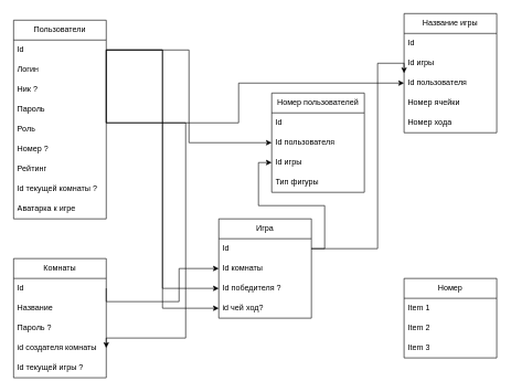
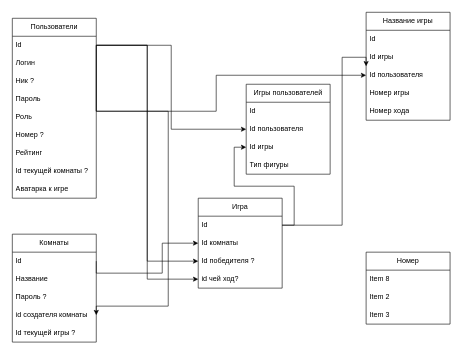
  <mxCell id="0" />
  <mxCell id="1" parent="0" />
  <mxCell id="2" value="Пользователи" style="swimlane;fontStyle=0;childLayout=stackLayout;horizontal=1;startSize=30;horizontalStack=0;resizeParent=1;resizeParentMax=0;resizeLast=0;collapsible=1;marginBottom=0;whiteSpace=wrap;html=1;" parent="1" vertex="1"><mxGeometry x="20" y="30" width="140" height="300" as="geometry" /></mxCell>
  <mxCell id="3" value="Id" style="text;strokeColor=none;fillColor=none;align=left;verticalAlign=middle;spacingLeft=4;spacingRight=4;overflow=hidden;points=[[0,0.5],[1,0.5]];portConstraint=eastwest;rotatable=0;whiteSpace=wrap;html=1;" parent="2" vertex="1"><mxGeometry y="30" width="140" height="30" as="geometry" /></mxCell>
  <mxCell id="4" value="Логин" style="text;strokeColor=none;fillColor=none;align=left;verticalAlign=middle;spacingLeft=4;spacingRight=4;overflow=hidden;points=[[0,0.5],[1,0.5]];portConstraint=eastwest;rotatable=0;whiteSpace=wrap;html=1;" parent="2" vertex="1"><mxGeometry y="60" width="140" height="30" as="geometry" /></mxCell>
  <mxCell id="5" value="Ник ?" style="text;strokeColor=none;fillColor=none;align=left;verticalAlign=middle;spacingLeft=4;spacingRight=4;overflow=hidden;points=[[0,0.5],[1,0.5]];portConstraint=eastwest;rotatable=0;whiteSpace=wrap;html=1;" parent="2" vertex="1"><mxGeometry y="90" width="140" height="30" as="geometry" /></mxCell>
  <mxCell id="6" value="Пароль" style="text;strokeColor=none;fillColor=none;align=left;verticalAlign=middle;spacingLeft=4;spacingRight=4;overflow=hidden;points=[[0,0.5],[1,0.5]];portConstraint=eastwest;rotatable=0;whiteSpace=wrap;html=1;" parent="2" vertex="1"><mxGeometry y="120" width="140" height="30" as="geometry" /></mxCell>
  <mxCell id="7" value="Роль" style="text;strokeColor=none;fillColor=none;align=left;verticalAlign=middle;spacingLeft=4;spacingRight=4;overflow=hidden;points=[[0,0.5],[1,0.5]];portConstraint=eastwest;rotatable=0;whiteSpace=wrap;html=1;" parent="2" vertex="1"><mxGeometry y="150" width="140" height="30" as="geometry" /></mxCell>
  <mxCell id="8" value="Номер ?" style="text;strokeColor=none;fillColor=none;align=left;verticalAlign=middle;spacingLeft=4;spacingRight=4;overflow=hidden;points=[[0,0.5],[1,0.5]];portConstraint=eastwest;rotatable=0;whiteSpace=wrap;html=1;" parent="2" vertex="1"><mxGeometry y="180" width="140" height="30" as="geometry" /></mxCell>
  <mxCell id="9" value="Рейтинг" style="text;strokeColor=none;fillColor=none;align=left;verticalAlign=middle;spacingLeft=4;spacingRight=4;overflow=hidden;points=[[0,0.5],[1,0.5]];portConstraint=eastwest;rotatable=0;whiteSpace=wrap;html=1;" parent="2" vertex="1"><mxGeometry y="210" width="140" height="30" as="geometry" /></mxCell>
  <mxCell id="10" value="Id текущей комнаты ?" style="text;strokeColor=none;fillColor=none;align=left;verticalAlign=middle;spacingLeft=4;spacingRight=4;overflow=hidden;points=[[0,0.5],[1,0.5]];portConstraint=eastwest;rotatable=0;whiteSpace=wrap;html=1;" parent="2" vertex="1"><mxGeometry y="240" width="140" height="30" as="geometry" /></mxCell>
  <mxCell id="11" value="Аватарка к игре" style="text;strokeColor=none;fillColor=none;align=left;verticalAlign=middle;spacingLeft=4;spacingRight=4;overflow=hidden;points=[[0,0.5],[1,0.5]];portConstraint=eastwest;rotatable=0;whiteSpace=wrap;html=1;" parent="2" vertex="1"><mxGeometry y="270" width="140" height="30" as="geometry" /></mxCell>
  <mxCell id="12" value="Комнаты" style="swimlane;fontStyle=0;childLayout=stackLayout;horizontal=1;startSize=30;horizontalStack=0;resizeParent=1;resizeParentMax=0;resizeLast=0;collapsible=1;marginBottom=0;whiteSpace=wrap;html=1;" parent="1" vertex="1"><mxGeometry x="20" y="390" width="140" height="180" as="geometry" /></mxCell>
  <mxCell id="13" value="Id" style="text;strokeColor=none;fillColor=none;align=left;verticalAlign=middle;spacingLeft=4;spacingRight=4;overflow=hidden;points=[[0,0.5],[1,0.5]];portConstraint=eastwest;rotatable=0;whiteSpace=wrap;html=1;" parent="12" vertex="1"><mxGeometry y="30" width="140" height="30" as="geometry" /></mxCell>
  <mxCell id="14" value="Название" style="text;strokeColor=none;fillColor=none;align=left;verticalAlign=middle;spacingLeft=4;spacingRight=4;overflow=hidden;points=[[0,0.5],[1,0.5]];portConstraint=eastwest;rotatable=0;whiteSpace=wrap;html=1;" parent="12" vertex="1"><mxGeometry y="60" width="140" height="30" as="geometry" /></mxCell>
  <mxCell id="15" value="Пароль ?" style="text;strokeColor=none;fillColor=none;align=left;verticalAlign=middle;spacingLeft=4;spacingRight=4;overflow=hidden;points=[[0,0.5],[1,0.5]];portConstraint=eastwest;rotatable=0;whiteSpace=wrap;html=1;" parent="12" vertex="1"><mxGeometry y="90" width="140" height="30" as="geometry" /></mxCell>
  <mxCell id="16" value="id создателя комнаты" style="text;strokeColor=none;fillColor=none;align=left;verticalAlign=middle;spacingLeft=4;spacingRight=4;overflow=hidden;points=[[0,0.5],[1,0.5]];portConstraint=eastwest;rotatable=0;whiteSpace=wrap;html=1;" parent="12" vertex="1"><mxGeometry y="120" width="140" height="30" as="geometry" /></mxCell>
  <mxCell id="17" value="Id текущей игры ?" style="text;strokeColor=none;fillColor=none;align=left;verticalAlign=middle;spacingLeft=4;spacingRight=4;overflow=hidden;points=[[0,0.5],[1,0.5]];portConstraint=eastwest;rotatable=0;whiteSpace=wrap;html=1;" parent="12" vertex="1"><mxGeometry y="150" width="140" height="30" as="geometry" /></mxCell>
  <mxCell id="18" value="Игра" style="swimlane;fontStyle=0;childLayout=stackLayout;horizontal=1;startSize=30;horizontalStack=0;resizeParent=1;resizeParentMax=0;resizeLast=0;collapsible=1;marginBottom=0;whiteSpace=wrap;html=1;" parent="1" vertex="1"><mxGeometry x="330" y="330" width="140" height="150" as="geometry" /></mxCell>
  <mxCell id="19" value="Id" style="text;strokeColor=none;fillColor=none;align=left;verticalAlign=middle;spacingLeft=4;spacingRight=4;overflow=hidden;points=[[0,0.5],[1,0.5]];portConstraint=eastwest;rotatable=0;whiteSpace=wrap;html=1;" parent="18" vertex="1"><mxGeometry y="30" width="140" height="30" as="geometry" /></mxCell>
  <mxCell id="20" value="Id комнаты" style="text;strokeColor=none;fillColor=none;align=left;verticalAlign=middle;spacingLeft=4;spacingRight=4;overflow=hidden;points=[[0,0.5],[1,0.5]];portConstraint=eastwest;rotatable=0;whiteSpace=wrap;html=1;" parent="18" vertex="1"><mxGeometry y="60" width="140" height="30" as="geometry" /></mxCell>
  <mxCell id="21" value="Id победителя ?" style="text;strokeColor=none;fillColor=none;align=left;verticalAlign=middle;spacingLeft=4;spacingRight=4;overflow=hidden;points=[[0,0.5],[1,0.5]];portConstraint=eastwest;rotatable=0;whiteSpace=wrap;html=1;" parent="18" vertex="1"><mxGeometry y="90" width="140" height="30" as="geometry" /></mxCell>
  <mxCell id="22" value="id&lt;span style=&quot;background-color: initial;&quot;&gt;&amp;nbsp;чей ход?&lt;/span&gt;" style="text;strokeColor=none;fillColor=none;align=left;verticalAlign=middle;spacingLeft=4;spacingRight=4;overflow=hidden;points=[[0,0.5],[1,0.5]];portConstraint=eastwest;rotatable=0;whiteSpace=wrap;html=1;" parent="18" vertex="1"><mxGeometry y="120" width="140" height="30" as="geometry" /></mxCell>
- <mxCell id="23" value="Номер пользователей" style="swimlane;fontStyle=0;childLayout=stackLayout;horizontal=1;startSize=30;horizontalStack=0;resizeParent=1;resizeParentMax=0;resizeLast=0;collapsible=1;marginBottom=0;whiteSpace=wrap;html=1;" parent="1" vertex="1"><mxGeometry x="410" y="140" width="140" height="150" as="geometry" /></mxCell>
+ <mxCell id="23" value="Игры пользователей" style="swimlane;fontStyle=0;childLayout=stackLayout;horizontal=1;startSize=30;horizontalStack=0;resizeParent=1;resizeParentMax=0;resizeLast=0;collapsible=1;marginBottom=0;whiteSpace=wrap;html=1;" parent="1" vertex="1"><mxGeometry x="410" y="140" width="140" height="150" as="geometry" /></mxCell>
  <mxCell id="24" value="Id" style="text;strokeColor=none;fillColor=none;align=left;verticalAlign=middle;spacingLeft=4;spacingRight=4;overflow=hidden;points=[[0,0.5],[1,0.5]];portConstraint=eastwest;rotatable=0;whiteSpace=wrap;html=1;" parent="23" vertex="1"><mxGeometry y="30" width="140" height="30" as="geometry" /></mxCell>
  <mxCell id="25" value="Id пользователя" style="text;strokeColor=none;fillColor=none;align=left;verticalAlign=middle;spacingLeft=4;spacingRight=4;overflow=hidden;points=[[0,0.5],[1,0.5]];portConstraint=eastwest;rotatable=0;whiteSpace=wrap;html=1;" parent="23" vertex="1"><mxGeometry y="60" width="140" height="30" as="geometry" /></mxCell>
  <mxCell id="26" value="Id игры" style="text;strokeColor=none;fillColor=none;align=left;verticalAlign=middle;spacingLeft=4;spacingRight=4;overflow=hidden;points=[[0,0.5],[1,0.5]];portConstraint=eastwest;rotatable=0;whiteSpace=wrap;html=1;" parent="23" vertex="1"><mxGeometry y="90" width="140" height="30" as="geometry" /></mxCell>
  <mxCell id="27" value="Тип фигуры" style="text;strokeColor=none;fillColor=none;align=left;verticalAlign=middle;spacingLeft=4;spacingRight=4;overflow=hidden;points=[[0,0.5],[1,0.5]];portConstraint=eastwest;rotatable=0;whiteSpace=wrap;html=1;" parent="23" vertex="1"><mxGeometry y="120" width="140" height="30" as="geometry" /></mxCell>
  <mxCell id="28" style="edgeStyle=orthogonalEdgeStyle;rounded=0;orthogonalLoop=1;jettySize=auto;html=1;exitX=1;exitY=0.5;exitDx=0;exitDy=0;entryX=0;entryY=0.5;entryDx=0;entryDy=0;" parent="1" source="3" target="25" edge="1"><mxGeometry relative="1" as="geometry" /></mxCell>
  <mxCell id="29" style="edgeStyle=orthogonalEdgeStyle;rounded=0;orthogonalLoop=1;jettySize=auto;html=1;exitX=1;exitY=0.5;exitDx=0;exitDy=0;entryX=0;entryY=0.5;entryDx=0;entryDy=0;" parent="1" source="3" target="21" edge="1"><mxGeometry relative="1" as="geometry" /></mxCell>
  <mxCell id="30" style="edgeStyle=orthogonalEdgeStyle;rounded=0;orthogonalLoop=1;jettySize=auto;html=1;exitX=1;exitY=0.5;exitDx=0;exitDy=0;entryX=0;entryY=0.5;entryDx=0;entryDy=0;" parent="1" source="3" target="22" edge="1"><mxGeometry relative="1" as="geometry" /></mxCell>
  <mxCell id="31" style="edgeStyle=orthogonalEdgeStyle;rounded=0;orthogonalLoop=1;jettySize=auto;html=1;exitX=1;exitY=0.5;exitDx=0;exitDy=0;entryX=0;entryY=0.5;entryDx=0;entryDy=0;" parent="1" source="13" target="20" edge="1"><mxGeometry relative="1" as="geometry"><Array as="points"><mxPoint x="270" y="455" /><mxPoint x="270" y="405" /></Array></mxGeometry></mxCell>
  <mxCell id="32" style="edgeStyle=orthogonalEdgeStyle;rounded=0;orthogonalLoop=1;jettySize=auto;html=1;exitX=1;exitY=0.5;exitDx=0;exitDy=0;entryX=0;entryY=0.5;entryDx=0;entryDy=0;" parent="1" source="19" target="26" edge="1"><mxGeometry relative="1" as="geometry" /></mxCell>
  <mxCell id="33" value="Название игры" style="swimlane;fontStyle=0;childLayout=stackLayout;horizontal=1;startSize=30;horizontalStack=0;resizeParent=1;resizeParentMax=0;resizeLast=0;collapsible=1;marginBottom=0;whiteSpace=wrap;html=1;" parent="1" vertex="1"><mxGeometry x="610" y="20" width="140" height="180" as="geometry" /></mxCell>
  <mxCell id="34" value="Id" style="text;strokeColor=none;fillColor=none;align=left;verticalAlign=middle;spacingLeft=4;spacingRight=4;overflow=hidden;points=[[0,0.5],[1,0.5]];portConstraint=eastwest;rotatable=0;whiteSpace=wrap;html=1;" parent="33" vertex="1"><mxGeometry y="30" width="140" height="30" as="geometry" /></mxCell>
  <mxCell id="35" value="Id игры" style="text;strokeColor=none;fillColor=none;align=left;verticalAlign=middle;spacingLeft=4;spacingRight=4;overflow=hidden;points=[[0,0.5],[1,0.5]];portConstraint=eastwest;rotatable=0;whiteSpace=wrap;html=1;" parent="33" vertex="1"><mxGeometry y="60" width="140" height="30" as="geometry" /></mxCell>
  <mxCell id="36" value="Id пользователя" style="text;strokeColor=none;fillColor=none;align=left;verticalAlign=middle;spacingLeft=4;spacingRight=4;overflow=hidden;points=[[0,0.5],[1,0.5]];portConstraint=eastwest;rotatable=0;whiteSpace=wrap;html=1;" parent="33" vertex="1"><mxGeometry y="90" width="140" height="30" as="geometry" /></mxCell>
- <mxCell id="37" value="Номер ячейки" style="text;strokeColor=none;fillColor=none;align=left;verticalAlign=middle;spacingLeft=4;spacingRight=4;overflow=hidden;points=[[0,0.5],[1,0.5]];portConstraint=eastwest;rotatable=0;whiteSpace=wrap;html=1;" parent="33" vertex="1"><mxGeometry y="120" width="140" height="30" as="geometry" /></mxCell>
+ <mxCell id="37" value="Номер игры" style="text;strokeColor=none;fillColor=none;align=left;verticalAlign=middle;spacingLeft=4;spacingRight=4;overflow=hidden;points=[[0,0.5],[1,0.5]];portConstraint=eastwest;rotatable=0;whiteSpace=wrap;html=1;" parent="33" vertex="1"><mxGeometry y="120" width="140" height="30" as="geometry" /></mxCell>
  <mxCell id="38" value="Номер хода" style="text;strokeColor=none;fillColor=none;align=left;verticalAlign=middle;spacingLeft=4;spacingRight=4;overflow=hidden;points=[[0,0.5],[1,0.5]];portConstraint=eastwest;rotatable=0;whiteSpace=wrap;html=1;" parent="33" vertex="1"><mxGeometry y="150" width="140" height="30" as="geometry" /></mxCell>
  <mxCell id="39" style="edgeStyle=orthogonalEdgeStyle;rounded=0;orthogonalLoop=1;jettySize=auto;html=1;exitX=1;exitY=0.5;exitDx=0;exitDy=0;entryX=0;entryY=0.5;entryDx=0;entryDy=0;" parent="1" source="3" target="36" edge="1"><mxGeometry relative="1" as="geometry"><Array as="points"><mxPoint x="360" y="185" /><mxPoint x="360" y="125" /></Array></mxGeometry></mxCell>
  <mxCell id="40" style="edgeStyle=orthogonalEdgeStyle;rounded=0;orthogonalLoop=1;jettySize=auto;html=1;exitX=1;exitY=0.5;exitDx=0;exitDy=0;entryX=0;entryY=0.5;entryDx=0;entryDy=0;" parent="1" source="19" target="33" edge="1"><mxGeometry relative="1" as="geometry"><Array as="points"><mxPoint x="570" y="375" /><mxPoint x="570" y="95" /></Array></mxGeometry></mxCell>
  <mxCell id="41" value="Номер" style="swimlane;fontStyle=0;childLayout=stackLayout;horizontal=1;startSize=30;horizontalStack=0;resizeParent=1;resizeParentMax=0;resizeLast=0;collapsible=1;marginBottom=0;whiteSpace=wrap;html=1;" parent="1" vertex="1"><mxGeometry x="610" y="420" width="140" height="120" as="geometry" /></mxCell>
- <mxCell id="42" value="Item 1" style="text;strokeColor=none;fillColor=none;align=left;verticalAlign=middle;spacingLeft=4;spacingRight=4;overflow=hidden;points=[[0,0.5],[1,0.5]];portConstraint=eastwest;rotatable=0;whiteSpace=wrap;html=1;" parent="41" vertex="1"><mxGeometry y="30" width="140" height="30" as="geometry" /></mxCell>
+ <mxCell id="42" value="Item 8" style="text;strokeColor=none;fillColor=none;align=left;verticalAlign=middle;spacingLeft=4;spacingRight=4;overflow=hidden;points=[[0,0.5],[1,0.5]];portConstraint=eastwest;rotatable=0;whiteSpace=wrap;html=1;" parent="41" vertex="1"><mxGeometry y="30" width="140" height="30" as="geometry" /></mxCell>
  <mxCell id="43" value="Item 2" style="text;strokeColor=none;fillColor=none;align=left;verticalAlign=middle;spacingLeft=4;spacingRight=4;overflow=hidden;points=[[0,0.5],[1,0.5]];portConstraint=eastwest;rotatable=0;whiteSpace=wrap;html=1;" parent="41" vertex="1"><mxGeometry y="60" width="140" height="30" as="geometry" /></mxCell>
  <mxCell id="44" value="Item 3" style="text;strokeColor=none;fillColor=none;align=left;verticalAlign=middle;spacingLeft=4;spacingRight=4;overflow=hidden;points=[[0,0.5],[1,0.5]];portConstraint=eastwest;rotatable=0;whiteSpace=wrap;html=1;" parent="41" vertex="1"><mxGeometry y="90" width="140" height="30" as="geometry" /></mxCell>
  <mxCell id="45" style="edgeStyle=orthogonalEdgeStyle;rounded=0;orthogonalLoop=1;jettySize=auto;html=1;exitX=1;exitY=0.5;exitDx=0;exitDy=0;entryX=1;entryY=0.5;entryDx=0;entryDy=0;" parent="1" source="3" target="16" edge="1"><mxGeometry relative="1" as="geometry"><Array as="points"><mxPoint x="160" y="185" /><mxPoint x="280" y="185" /><mxPoint x="280" y="510" /><mxPoint x="160" y="510" /></Array></mxGeometry></mxCell>
